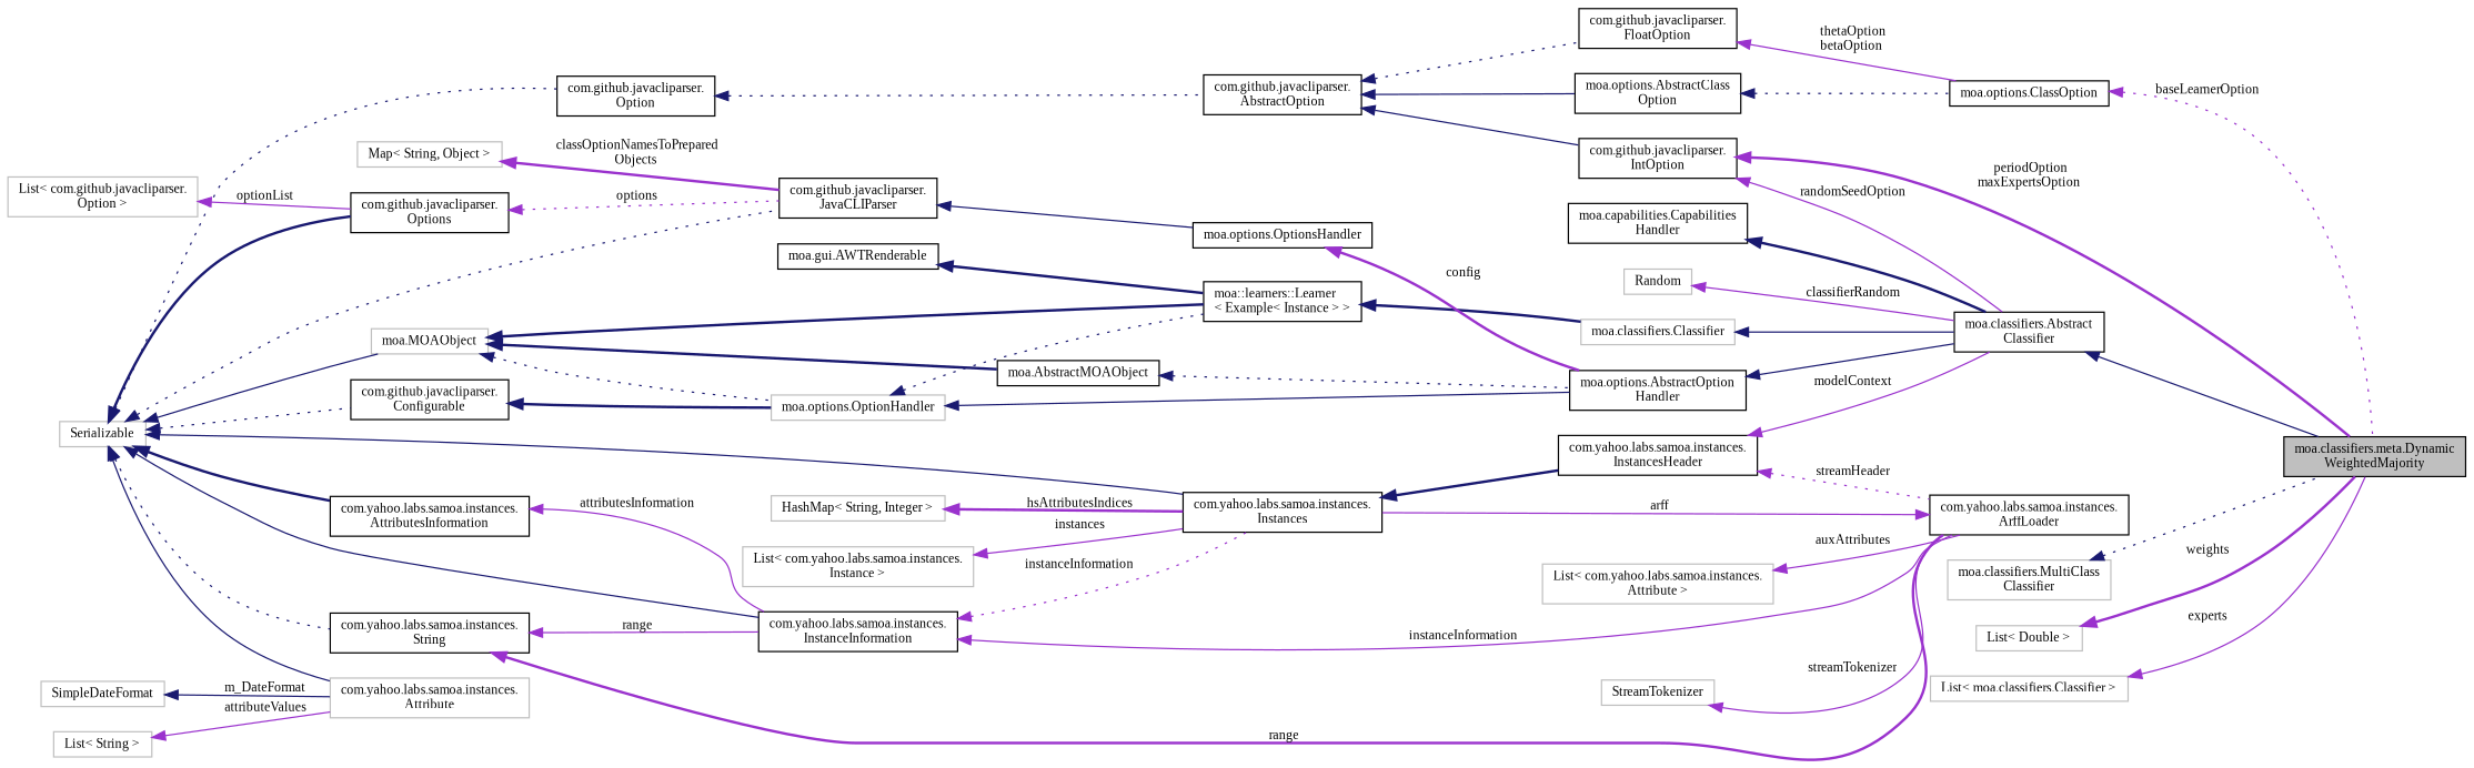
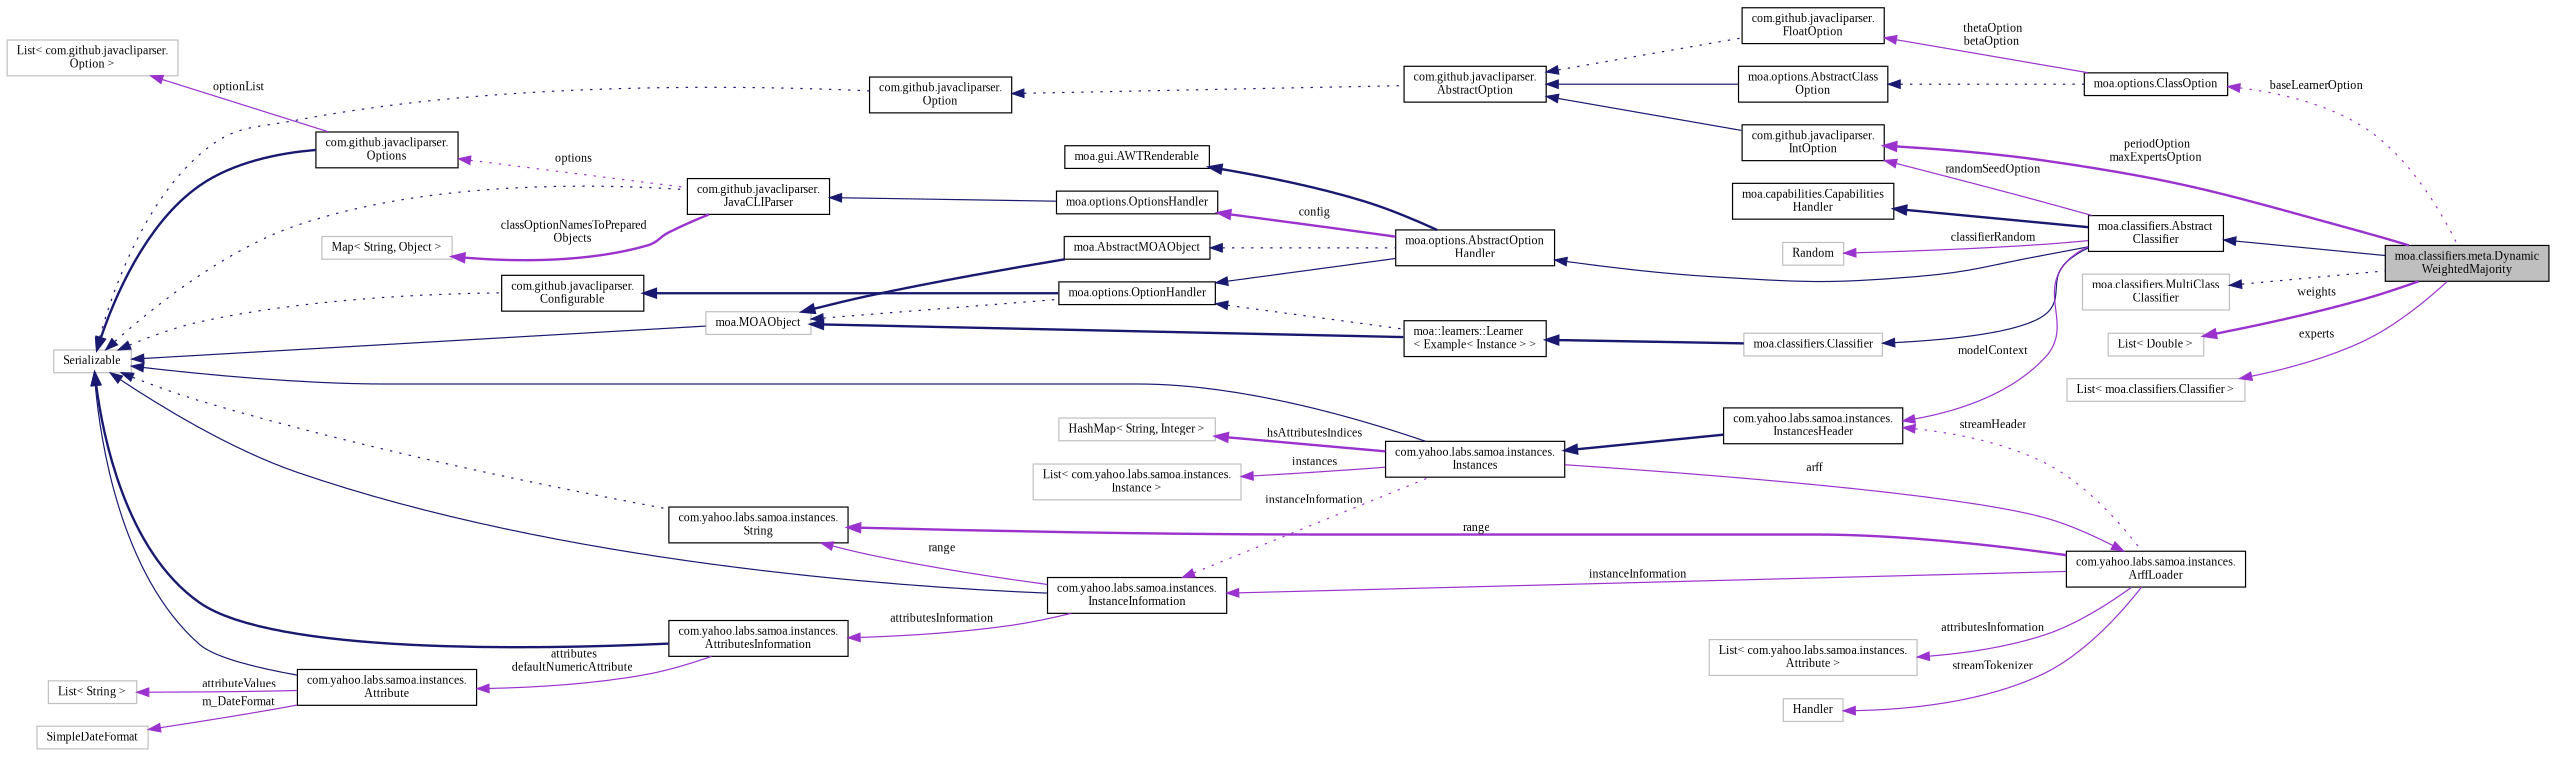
  digraph {
    fontname="Liberation Serif"
    rankdir=LR
    node [color=black fillcolor=white fontname="Liberation Serif" fontsize=10 shape=record style=filled]
    edge [color=midnightblue dir=back fontname="Liberation Serif" fontsize=10 labelfontname=Helvetica labelfontsize=10 style=solid]
    n1 [fillcolor=grey75 fontcolor=black height=0.2 label="moa.classifiers.meta.Dynamic\lWeightedMajority" width=0.4]
    n2 [height=0.2 label="moa.classifiers.Abstract\lClassifier" width=0.4]
    n3 [height=0.2 label="moa.options.AbstractOption\lHandler" width=0.4]
    n4 [height=0.2 label="moa.AbstractMOAObject" width=0.4]
    n5 [color=grey75 height=0.2 label="moa.MOAObject" width=0.4]
-   n6 [color=grey75 height=0.2 label="moa.options.OptionHandler" width=0.4]
+   n6 [height=0.2 label="moa.options.OptionHandler" width=0.4]
    n7 [height=0.2 label="moa::learners::Learner\l\< Example\< Instance \> \>" width=0.4]
    n8 [color=grey75 height=0.2 label="moa.classifiers.Classifier" width=0.4]
    n9 [color=grey75 height=0.2 label=Serializable width=0.4]
    n10 [height=0.2 label="com.github.javacliparser.\lConfigurable" width=0.4]
    n11 [height=0.2 label="com.github.javacliparser.\lJavaCLIParser" width=0.4]
    n12 [height=0.2 label="com.github.javacliparser.\lOptions" width=0.4]
    n13 [height=0.2 label="com.yahoo.labs.samoa.instances.\lInstances" width=0.4]
    n14 [height=0.2 label="com.yahoo.labs.samoa.instances.\lInstanceInformation" width=0.4]
    n15 [height=0.2 label="com.yahoo.labs.samoa.instances.\lAttributesInformation" width=0.4]
-   n16 [color=grey75 height=0.2 label="com.yahoo.labs.samoa.instances.\lAttribute" width=0.4]
+   n16 [height=0.2 label="com.yahoo.labs.samoa.instances.\lAttribute" width=0.4]
    n17 [height=0.2 label="com.yahoo.labs.samoa.instances.\lString" width=0.4]
    n18 [height=0.2 label="com.github.javacliparser.\lOption" width=0.4]
    n19 [height=0.2 label="moa.options.OptionsHandler" width=0.4]
    n20 [height=0.2 label="com.yahoo.labs.samoa.instances.\lInstancesHeader" width=0.4]
    n21 [height=0.2 label="com.yahoo.labs.samoa.instances.\lArffLoader" width=0.4]
    n22 [height=0.2 label="com.github.javacliparser.\lAbstractOption" width=0.4]
    n23 [color=grey75 height=0.2 label="List\< com.github.javacliparser.\lOption \>" width=0.4]
    n24 [color=grey75 height=0.2 label="Map\< String, Object \>" width=0.4]
    n25 [height=0.2 label="moa.gui.AWTRenderable" width=0.4]
    n26 [height=0.2 label="moa.capabilities.Capabilities\lHandler" width=0.4]
    n27 [color=grey75 height=0.2 label="List\< com.yahoo.labs.samoa.instances.\lAttribute \>" width=0.4]
    n28 [color=grey75 height=0.2 label="List\< String \>" width=0.4]
    n29 [color=grey75 height=0.2 label=SimpleDateFormat width=0.4]
-   n30 [color=grey75 height=0.2 label=StreamTokenizer width=0.4]
+   n30 [color=grey75 height=0.2 label=Handler width=0.4]
    n31 [color=grey75 height=0.2 label="List\< com.yahoo.labs.samoa.instances.\lInstance \>" width=0.4]
    n32 [color=grey75 height=0.2 label="HashMap\< String, Integer \>" width=0.4]
    n33 [height=0.2 label="com.github.javacliparser.\lIntOption" width=0.4]
    n34 [height=0.2 label="moa.options.AbstractClass\lOption" width=0.4]
    n35 [height=0.2 label="com.github.javacliparser.\lFloatOption" width=0.4]
    n36 [height=0.2 label="moa.options.ClassOption" width=0.4]
    n37 [color=grey75 height=0.2 label=Random width=0.4]
    n38 [color=grey75 height=0.2 label="moa.classifiers.MultiClass\lClassifier" width=0.4]
    n39 [color=grey75 height=0.2 label="List\< Double \>" width=0.4]
    n40 [color=grey75 height=0.2 label="List\< moa.classifiers.Classifier \>" width=0.4]
    n2 -> n1
    n3 -> n2
    n4 -> n3 [style=dotted]
    n5 -> n4 [style=bold]
    n5 -> n6 [style=dotted]
    n5 -> n7 [style=bold]
    n6 -> n3
    n6 -> n7 [style=dotted]
    n7 -> n8 [style=bold]
    n8 -> n2
    n9 -> n5
    n9 -> n10 [style=dotted]
    n9 -> n11 [style=dotted]
    n9 -> n12 [style=bold]
    n9 -> n13
    n9 -> n14
    n9 -> n15 [style=bold]
    n9 -> n16
    n9 -> n17 [style=dotted]
    n9 -> n18 [style=dotted]
    n10 -> n6 [style=bold]
    n11 -> n19
    n12 -> n11 [color=darkorchid3 label=" options" style=dotted]
    n13 -> n20 [style=bold]
    n14 -> n13 [color=darkorchid3 label=" instanceInformation" style=dotted]
    n14 -> n21 [color=darkorchid3 label=" instanceInformation"]
    n15 -> n14 [color=darkorchid3 label=" attributesInformation"]
+   n16 -> n15 [color=darkorchid3 label=" attributes\ndefaultNumericAttribute"]
    n17 -> n14 [color=darkorchid3 label=" range"]
    n17 -> n21 [color=darkorchid3 label=" range" style=bold]
    n18 -> n22 [style=dotted]
    n19 -> n3 [color=darkorchid3 label=" config" style=bold]
    n20 -> n2 [color=darkorchid3 label=" modelContext"]
    n20 -> n21 [color=darkorchid3 label=" streamHeader" style=dotted]
    n21 -> n13 [color=darkorchid3 label=" arff"]
    n22 -> n33
    n22 -> n34
    n22 -> n35 [style=dotted]
    n23 -> n12 [color=darkorchid3 label=" optionList"]
    n24 -> n11 [color=darkorchid3 label=" classOptionNamesToPrepared\lObjects" style=bold]
-   n25 -> n7 [style=bold]
+   n25 -> n3 [style=bold]
    n26 -> n2 [style=bold]
-   n27 -> n21 [color=darkorchid3 label=" auxAttributes"]
+   n27 -> n21 [color=darkorchid3 label=" attributesInformation"]
    n28 -> n16 [color=darkorchid3 label=" attributeValues"]
-   n29 -> n16 [label=" m_DateFormat"]
+   n29 -> n16 [color=darkorchid3 label=" m_DateFormat"]
    n30 -> n21 [color=darkorchid3 label=" streamTokenizer"]
    n31 -> n13 [color=darkorchid3 label=" instances"]
    n32 -> n13 [color=darkorchid3 label=" hsAttributesIndices" style=bold]
    n33 -> n1 [color=darkorchid3 label=" periodOption\nmaxExpertsOption" style=bold]
    n33 -> n2 [color=darkorchid3 label=" randomSeedOption"]
    n34 -> n36 [style=dotted]
    n35 -> n36 [color=darkorchid3 label=" thetaOption\nbetaOption"]
    n36 -> n1 [color=darkorchid3 label=" baseLearnerOption" style=dotted]
    n37 -> n2 [color=darkorchid3 label=" classifierRandom"]
    n38 -> n1 [style=dotted]
    n39 -> n1 [color=darkorchid3 label=" weights" style=bold]
    n40 -> n1 [color=darkorchid3 label=" experts"]
  }
